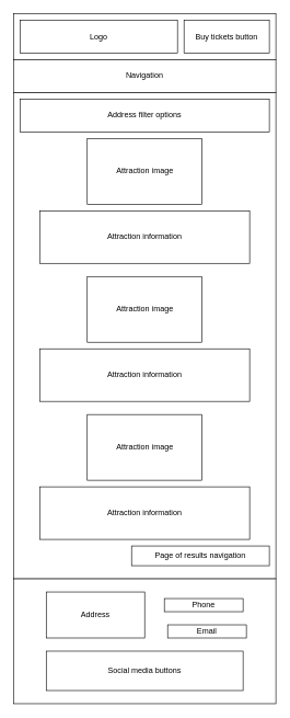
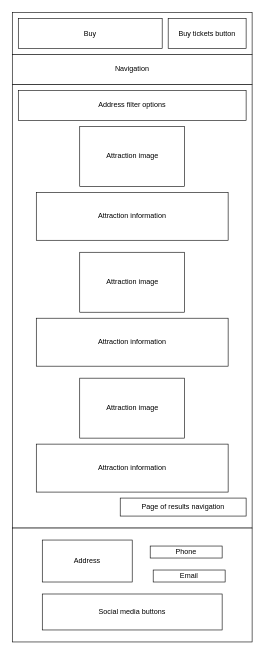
  <mxCell id="0" />
  <mxCell id="1" parent="0" />
  <mxCell id="2" value="" style="rounded=0;whiteSpace=wrap;html=1;" parent="1" vertex="1"><mxGeometry x="20" y="140" width="400" height="740" as="geometry" /></mxCell>
  <mxCell id="3" value="" style="rounded=0;whiteSpace=wrap;html=1;" parent="1" vertex="1"><mxGeometry x="20" y="880" width="400" height="190" as="geometry" /></mxCell>
  <mxCell id="4" value="Attraction image" style="rounded=0;whiteSpace=wrap;html=1;" parent="1" vertex="1"><mxGeometry x="132.5" y="210" width="175" height="100" as="geometry" /></mxCell>
  <mxCell id="5" value="Attraction information" style="rounded=0;whiteSpace=wrap;html=1;" parent="1" vertex="1"><mxGeometry x="60" y="320" width="320" height="80" as="geometry" /></mxCell>
  <mxCell id="6" value="Address" style="rounded=0;whiteSpace=wrap;html=1;" parent="1" vertex="1"><mxGeometry x="70" y="900" width="150" height="70" as="geometry" /></mxCell>
  <mxCell id="7" value="Email" style="rounded=0;whiteSpace=wrap;html=1;" parent="1" vertex="1"><mxGeometry x="255" y="950" width="120" height="20" as="geometry" /></mxCell>
  <mxCell id="8" value="Phone" style="rounded=0;whiteSpace=wrap;html=1;" parent="1" vertex="1"><mxGeometry x="250" y="910" width="120" height="20" as="geometry" /></mxCell>
  <mxCell id="9" value="Social media buttons" style="rounded=0;whiteSpace=wrap;html=1;" parent="1" vertex="1"><mxGeometry x="70" y="990" width="300" height="60" as="geometry" /></mxCell>
  <mxCell id="10" value="Address filter options" style="rounded=0;whiteSpace=wrap;html=1;" parent="1" vertex="1"><mxGeometry x="30" y="150" width="380" height="50" as="geometry" /></mxCell>
  <mxCell id="11" value="Attraction image" style="rounded=0;whiteSpace=wrap;html=1;" parent="1" vertex="1"><mxGeometry x="132.5" y="420" width="175" height="100" as="geometry" /></mxCell>
  <mxCell id="12" value="Attraction information" style="rounded=0;whiteSpace=wrap;html=1;" parent="1" vertex="1"><mxGeometry x="60" y="530" width="320" height="80" as="geometry" /></mxCell>
  <mxCell id="13" value="Attraction image" style="rounded=0;whiteSpace=wrap;html=1;" parent="1" vertex="1"><mxGeometry x="132.5" y="630" width="175" height="100" as="geometry" /></mxCell>
  <mxCell id="14" value="Attraction information" style="rounded=0;whiteSpace=wrap;html=1;" parent="1" vertex="1"><mxGeometry x="60" y="740" width="320" height="80" as="geometry" /></mxCell>
  <mxCell id="15" value="Page of results navigation" style="rounded=0;whiteSpace=wrap;html=1;" parent="1" vertex="1"><mxGeometry x="200" y="830" width="210" height="30" as="geometry" /></mxCell>
  <mxCell id="16" value="" style="rounded=0;whiteSpace=wrap;html=1;" parent="1" vertex="1"><mxGeometry x="20" y="20" width="400" height="70" as="geometry" /></mxCell>
- <mxCell id="17" value="Logo" style="rounded=0;whiteSpace=wrap;html=1;" parent="1" vertex="1"><mxGeometry x="30" y="30" width="240" height="50" as="geometry" /></mxCell>
+ <mxCell id="17" value="Buy" style="rounded=0;whiteSpace=wrap;html=1;" parent="1" vertex="1"><mxGeometry x="30" y="30" width="240" height="50" as="geometry" /></mxCell>
  <mxCell id="18" value="Navigation" style="rounded=0;whiteSpace=wrap;html=1;" parent="1" vertex="1"><mxGeometry x="20" y="90" width="400" height="50" as="geometry" /></mxCell>
  <mxCell id="19" value="Buy tickets button" style="rounded=0;whiteSpace=wrap;html=1;" parent="1" vertex="1"><mxGeometry x="280" y="30" width="130" height="50" as="geometry" /></mxCell>
